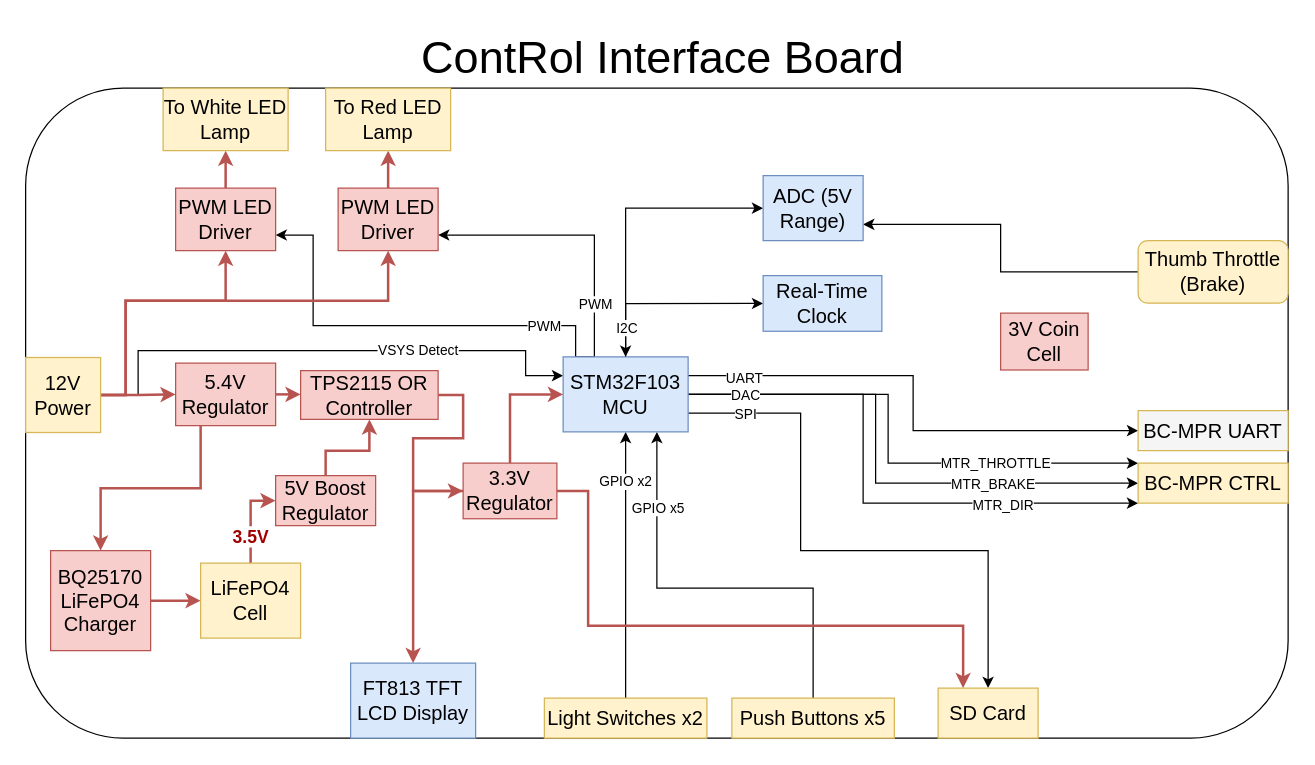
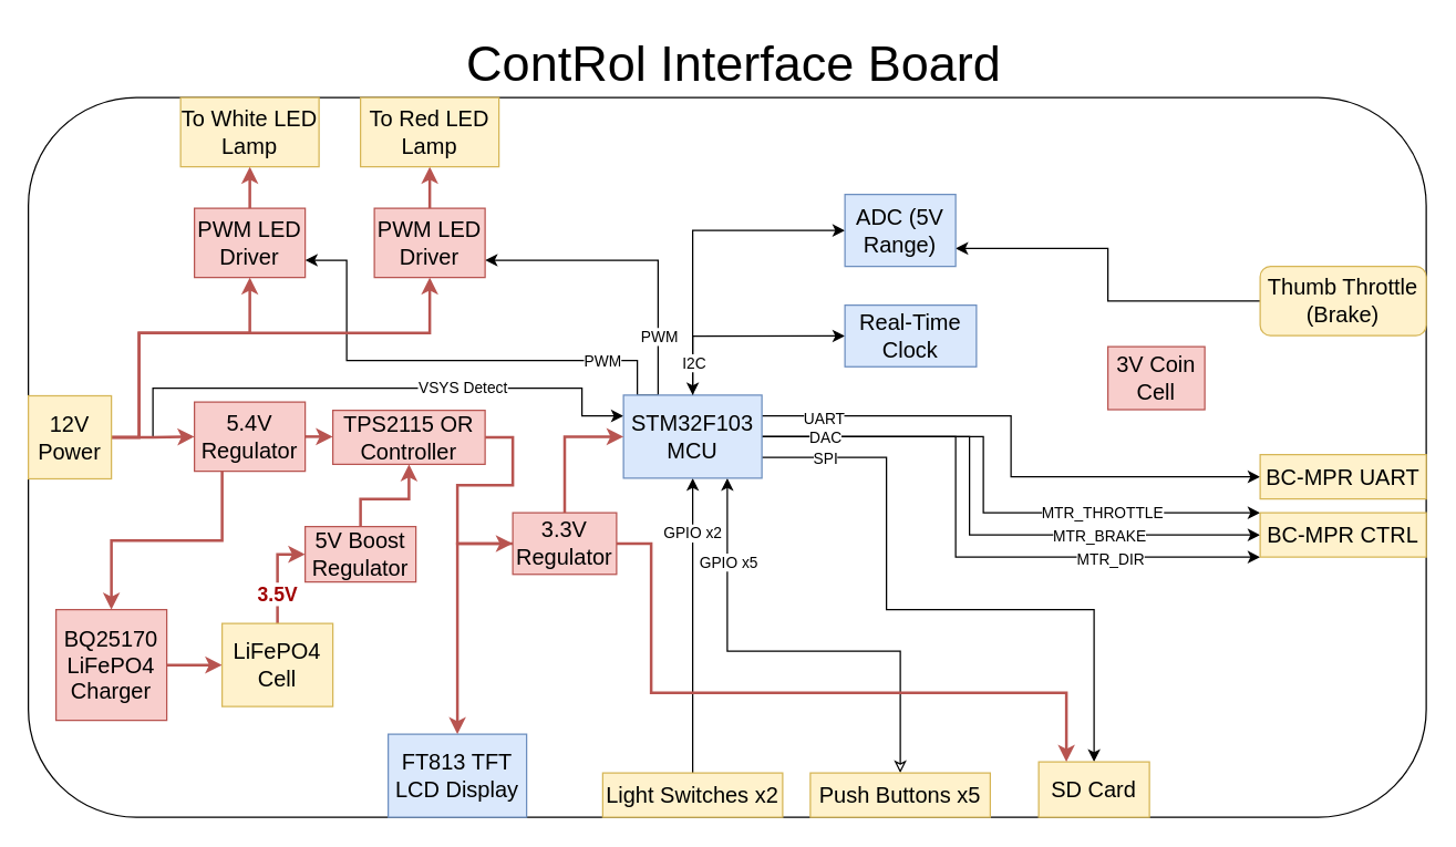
  <mxCell id="0" />
  <mxCell id="1" parent="0" />
  <mxCell id="2" value="" style="rounded=1;whiteSpace=wrap;html=1;" parent="1" vertex="1"><mxGeometry x="20" y="70" width="1010" height="520" as="geometry" /></mxCell>
  <mxCell id="3" value="ContRol Interface Board" style="text;html=1;strokeColor=none;fillColor=none;align=center;verticalAlign=middle;whiteSpace=wrap;rounded=0;fontSize=36;" parent="1" vertex="1"><mxGeometry x="310" y="20" width="440" height="50" as="geometry" /></mxCell>
  <mxCell id="4" style="edgeStyle=orthogonalEdgeStyle;rounded=0;orthogonalLoop=1;jettySize=auto;html=1;exitX=0.25;exitY=0;exitDx=0;exitDy=0;entryX=1;entryY=0.75;entryDx=0;entryDy=0;" parent="1" source="26" target="37" edge="1"><mxGeometry relative="1" as="geometry" /></mxCell>
  <mxCell id="5" value="PWM" style="edgeLabel;html=1;align=center;verticalAlign=middle;resizable=0;points=[];" parent="4" vertex="1" connectable="0"><mxGeometry x="0.645" y="3" relative="1" as="geometry"><mxPoint x="86" y="52" as="offset" /></mxGeometry></mxCell>
  <mxCell id="6" style="edgeStyle=orthogonalEdgeStyle;rounded=0;orthogonalLoop=1;jettySize=auto;html=1;exitX=0.25;exitY=0;exitDx=0;exitDy=0;entryX=1;entryY=0.75;entryDx=0;entryDy=0;" parent="1" source="26" target="35" edge="1"><mxGeometry relative="1" as="geometry"><Array as="points"><mxPoint x="460" y="285" /><mxPoint x="460" y="260" /><mxPoint x="250" y="260" /><mxPoint x="250" y="188" /></Array></mxGeometry></mxCell>
  <mxCell id="7" value="PWM" style="edgeLabel;html=1;align=center;verticalAlign=middle;resizable=0;points=[];" parent="6" vertex="1" connectable="0"><mxGeometry x="0.836" relative="1" as="geometry"><mxPoint x="186" y="73" as="offset" /></mxGeometry></mxCell>
  <mxCell id="8" style="edgeStyle=orthogonalEdgeStyle;rounded=0;orthogonalLoop=1;jettySize=auto;html=1;exitX=1;exitY=0.25;exitDx=0;exitDy=0;entryX=0;entryY=0.5;entryDx=0;entryDy=0;" parent="1" source="26" target="49" edge="1"><mxGeometry relative="1" as="geometry" /></mxCell>
  <mxCell id="9" value="UART" style="edgeLabel;html=1;align=center;verticalAlign=middle;resizable=0;points=[];" parent="8" vertex="1" connectable="0"><mxGeometry x="-0.78" y="-1" relative="1" as="geometry"><mxPoint as="offset" /></mxGeometry></mxCell>
  <mxCell id="10" style="edgeStyle=orthogonalEdgeStyle;rounded=0;orthogonalLoop=1;jettySize=auto;html=1;exitX=1;exitY=0.5;exitDx=0;exitDy=0;entryX=0;entryY=0;entryDx=0;entryDy=0;" parent="1" source="26" target="50" edge="1"><mxGeometry relative="1" as="geometry"><Array as="points"><mxPoint x="710" y="315" /><mxPoint x="710" y="370" /></Array></mxGeometry></mxCell>
  <mxCell id="11" value="MTR_THROTTLE" style="edgeLabel;html=1;align=center;verticalAlign=middle;resizable=0;points=[];" parent="10" vertex="1" connectable="0"><mxGeometry x="0.447" y="1" relative="1" as="geometry"><mxPoint as="offset" /></mxGeometry></mxCell>
  <mxCell id="12" style="edgeStyle=orthogonalEdgeStyle;rounded=0;orthogonalLoop=1;jettySize=auto;html=1;exitX=1;exitY=0.5;exitDx=0;exitDy=0;entryX=0;entryY=0.5;entryDx=0;entryDy=0;" parent="1" source="26" target="50" edge="1"><mxGeometry relative="1" as="geometry"><Array as="points"><mxPoint x="700" y="315" /><mxPoint x="700" y="386" /></Array></mxGeometry></mxCell>
  <mxCell id="13" value="MTR_BRAKE" style="edgeLabel;html=1;align=center;verticalAlign=middle;resizable=0;points=[];" parent="12" vertex="1" connectable="0"><mxGeometry x="0.429" y="-1" relative="1" as="geometry"><mxPoint x="6" y="-1" as="offset" /></mxGeometry></mxCell>
  <mxCell id="14" style="edgeStyle=orthogonalEdgeStyle;rounded=0;orthogonalLoop=1;jettySize=auto;html=1;exitX=1;exitY=0.5;exitDx=0;exitDy=0;entryX=0;entryY=1;entryDx=0;entryDy=0;" parent="1" source="26" target="50" edge="1"><mxGeometry relative="1" as="geometry"><Array as="points"><mxPoint x="690" y="315" /><mxPoint x="690" y="402" /></Array></mxGeometry></mxCell>
  <mxCell id="15" value="MTR_DIR" style="edgeLabel;html=1;align=center;verticalAlign=middle;resizable=0;points=[];" parent="14" vertex="1" connectable="0"><mxGeometry x="0.512" y="-1" relative="1" as="geometry"><mxPoint as="offset" /></mxGeometry></mxCell>
  <mxCell id="16" value="DAC" style="edgeLabel;html=1;align=center;verticalAlign=middle;resizable=0;points=[];" vertex="1" connectable="0" parent="14"><mxGeometry x="-0.8" y="2" relative="1" as="geometry"><mxPoint y="2" as="offset" /></mxGeometry></mxCell>
- <mxCell id="17" style="edgeStyle=orthogonalEdgeStyle;rounded=0;orthogonalLoop=1;jettySize=auto;html=1;exitX=0.75;exitY=1;exitDx=0;exitDy=0;entryX=0.5;entryY=0;entryDx=0;entryDy=0;startArrow=classic;startFill=1;endArrow=none;endFill=0;" parent="1" source="26" target="51" edge="1"><mxGeometry relative="1" as="geometry"><Array as="points"><mxPoint x="525" y="470" /><mxPoint x="650" y="470" /></Array></mxGeometry></mxCell>
+ <mxCell id="17" style="edgeStyle=orthogonalEdgeStyle;rounded=0;orthogonalLoop=1;jettySize=auto;html=1;exitX=0.75;exitY=1;exitDx=0;exitDy=0;entryX=0.5;entryY=0;entryDx=0;entryDy=0;startArrow=classic;startFill=1;endArrow=classic;endFill=0;" parent="1" source="26" target="51" edge="1"><mxGeometry relative="1" as="geometry"><Array as="points"><mxPoint x="525" y="470" /><mxPoint x="650" y="470" /></Array></mxGeometry></mxCell>
  <mxCell id="18" value="GPIO x5" style="edgeLabel;html=1;align=center;verticalAlign=middle;resizable=0;points=[];" parent="17" vertex="1" connectable="0"><mxGeometry x="-0.571" y="-2" relative="1" as="geometry"><mxPoint x="2" y="-13" as="offset" /></mxGeometry></mxCell>
  <mxCell id="19" style="edgeStyle=orthogonalEdgeStyle;rounded=0;orthogonalLoop=1;jettySize=auto;html=1;exitX=0.5;exitY=1;exitDx=0;exitDy=0;entryX=0.5;entryY=0;entryDx=0;entryDy=0;startArrow=classic;startFill=1;endArrow=none;endFill=0;" edge="1" parent="1" source="26" target="52"><mxGeometry relative="1" as="geometry"><Array as="points"><mxPoint x="500" y="420" /><mxPoint x="500" y="420" /></Array></mxGeometry></mxCell>
  <mxCell id="20" value="GPIO x2" style="edgeLabel;html=1;align=center;verticalAlign=middle;resizable=0;points=[];" vertex="1" connectable="0" parent="19"><mxGeometry x="-0.848" y="-1" relative="1" as="geometry"><mxPoint y="23" as="offset" /></mxGeometry></mxCell>
  <mxCell id="21" style="edgeStyle=orthogonalEdgeStyle;rounded=0;orthogonalLoop=1;jettySize=auto;html=1;exitX=0;exitY=0.25;exitDx=0;exitDy=0;entryX=1;entryY=0.5;entryDx=0;entryDy=0;endArrow=none;endFill=0;startArrow=classic;startFill=1;" edge="1" parent="1" source="26" target="33"><mxGeometry relative="1" as="geometry"><Array as="points"><mxPoint x="420" y="300" /><mxPoint x="420" y="280" /><mxPoint x="110" y="280" /><mxPoint x="110" y="316" /></Array></mxGeometry></mxCell>
  <mxCell id="22" value="VSYS Detect" style="edgeLabel;html=1;align=center;verticalAlign=middle;resizable=0;points=[];" vertex="1" connectable="0" parent="21"><mxGeometry x="-0.355" y="-1" relative="1" as="geometry"><mxPoint as="offset" /></mxGeometry></mxCell>
  <mxCell id="23" style="edgeStyle=orthogonalEdgeStyle;rounded=0;orthogonalLoop=1;jettySize=auto;html=1;exitX=0.5;exitY=0;exitDx=0;exitDy=0;entryX=0;entryY=0.5;entryDx=0;entryDy=0;" edge="1" parent="1" source="26" target="53"><mxGeometry relative="1" as="geometry" /></mxCell>
  <mxCell id="24" style="edgeStyle=orthogonalEdgeStyle;rounded=0;orthogonalLoop=1;jettySize=auto;html=1;exitX=1;exitY=0.75;exitDx=0;exitDy=0;entryX=0.5;entryY=0;entryDx=0;entryDy=0;" edge="1" parent="1" source="26" target="43"><mxGeometry relative="1" as="geometry"><Array as="points"><mxPoint x="640" y="330" /><mxPoint x="640" y="440" /><mxPoint x="790" y="440" /></Array></mxGeometry></mxCell>
  <mxCell id="25" value="SPI" style="edgeLabel;html=1;align=center;verticalAlign=middle;resizable=0;points=[];" vertex="1" connectable="0" parent="24"><mxGeometry x="-0.827" relative="1" as="geometry"><mxPoint x="5" as="offset" /></mxGeometry></mxCell>
  <mxCell id="26" value="STM32F103 MCU" style="rounded=0;whiteSpace=wrap;html=1;fillColor=#dae8fc;strokeColor=#6c8ebf;fontSize=16;" parent="1" vertex="1"><mxGeometry x="450" y="285" width="100" height="60" as="geometry" /></mxCell>
  <mxCell id="27" style="edgeStyle=orthogonalEdgeStyle;rounded=0;orthogonalLoop=1;jettySize=auto;html=1;exitX=0.25;exitY=1;exitDx=0;exitDy=0;entryX=0.5;entryY=0;entryDx=0;entryDy=0;fillColor=#f8cecc;strokeColor=#b85450;strokeWidth=2;" edge="1" parent="1" source="29" target="60"><mxGeometry relative="1" as="geometry" /></mxCell>
  <mxCell id="28" style="edgeStyle=orthogonalEdgeStyle;rounded=0;orthogonalLoop=1;jettySize=auto;html=1;exitX=1;exitY=0.5;exitDx=0;exitDy=0;entryX=0;entryY=0.5;entryDx=0;entryDy=0;fillColor=#f8cecc;strokeColor=#b85450;strokeWidth=2;" edge="1" parent="1" source="29" target="65"><mxGeometry relative="1" as="geometry" /></mxCell>
  <mxCell id="29" value="5.4V Regulator" style="rounded=0;whiteSpace=wrap;html=1;fillColor=#f8cecc;strokeColor=#b85450;fontSize=16;" parent="1" vertex="1"><mxGeometry x="140" y="290" width="80" height="50" as="geometry" /></mxCell>
  <mxCell id="30" style="edgeStyle=orthogonalEdgeStyle;rounded=0;orthogonalLoop=1;jettySize=auto;html=1;exitX=1;exitY=0.5;exitDx=0;exitDy=0;entryX=0;entryY=0.5;entryDx=0;entryDy=0;fillColor=#f8cecc;strokeColor=#b85450;strokeWidth=2;" parent="1" source="33" target="29" edge="1"><mxGeometry relative="1" as="geometry" /></mxCell>
  <mxCell id="31" style="edgeStyle=orthogonalEdgeStyle;rounded=0;orthogonalLoop=1;jettySize=auto;html=1;exitX=1;exitY=0.5;exitDx=0;exitDy=0;entryX=0.5;entryY=1;entryDx=0;entryDy=0;fillColor=#f8cecc;strokeColor=#b85450;strokeWidth=2;" parent="1" source="33" target="35" edge="1"><mxGeometry relative="1" as="geometry"><Array as="points"><mxPoint x="100" y="316" /><mxPoint x="100" y="240" /><mxPoint x="180" y="240" /></Array></mxGeometry></mxCell>
  <mxCell id="32" style="edgeStyle=orthogonalEdgeStyle;rounded=0;orthogonalLoop=1;jettySize=auto;html=1;exitX=1;exitY=0.5;exitDx=0;exitDy=0;entryX=0.5;entryY=1;entryDx=0;entryDy=0;fillColor=#f8cecc;strokeColor=#b85450;strokeWidth=2;" parent="1" source="33" target="37" edge="1"><mxGeometry relative="1" as="geometry"><Array as="points"><mxPoint x="100" y="316" /><mxPoint x="100" y="240" /><mxPoint x="310" y="240" /></Array></mxGeometry></mxCell>
  <mxCell id="33" value="12V Power" style="rounded=0;whiteSpace=wrap;html=1;fillColor=#fff2cc;strokeColor=#d6b656;fontSize=16;" parent="1" vertex="1"><mxGeometry x="20" y="285.5" width="60" height="60" as="geometry" /></mxCell>
  <mxCell id="34" style="edgeStyle=orthogonalEdgeStyle;rounded=0;orthogonalLoop=1;jettySize=auto;html=1;exitX=0.5;exitY=0;exitDx=0;exitDy=0;entryX=0.5;entryY=1;entryDx=0;entryDy=0;fillColor=#f8cecc;strokeColor=#b85450;strokeWidth=2;" parent="1" source="35" target="38" edge="1"><mxGeometry relative="1" as="geometry" /></mxCell>
  <mxCell id="35" value="PWM LED Driver" style="rounded=0;whiteSpace=wrap;html=1;fillColor=#f8cecc;strokeColor=#b85450;fontSize=16;" parent="1" vertex="1"><mxGeometry x="140" y="150" width="80" height="50" as="geometry" /></mxCell>
  <mxCell id="36" style="edgeStyle=orthogonalEdgeStyle;rounded=0;orthogonalLoop=1;jettySize=auto;html=1;exitX=0.5;exitY=0;exitDx=0;exitDy=0;entryX=0.5;entryY=1;entryDx=0;entryDy=0;strokeWidth=2;fillColor=#f8cecc;strokeColor=#b85450;" parent="1" source="37" target="39" edge="1"><mxGeometry relative="1" as="geometry" /></mxCell>
  <mxCell id="37" value="PWM LED Driver" style="rounded=0;whiteSpace=wrap;html=1;fillColor=#f8cecc;strokeColor=#b85450;fontSize=16;" parent="1" vertex="1"><mxGeometry x="270" y="150" width="80" height="50" as="geometry" /></mxCell>
  <mxCell id="38" value="To White LED Lamp" style="rounded=0;whiteSpace=wrap;html=1;fillColor=#fff2cc;strokeColor=#d6b656;fontSize=16;" parent="1" vertex="1"><mxGeometry x="130" y="70" width="100" height="50" as="geometry" /></mxCell>
  <mxCell id="39" value="To Red LED Lamp" style="rounded=0;whiteSpace=wrap;html=1;fillColor=#fff2cc;strokeColor=#d6b656;fontSize=16;" parent="1" vertex="1"><mxGeometry x="260" y="70" width="100" height="50" as="geometry" /></mxCell>
  <mxCell id="40" value="FT813 TFT LCD Display" style="rounded=0;whiteSpace=wrap;html=1;fillColor=#dae8fc;strokeColor=#6c8ebf;fontSize=16;" parent="1" vertex="1"><mxGeometry x="280" y="530" width="100" height="60" as="geometry" /></mxCell>
  <mxCell id="41" style="edgeStyle=orthogonalEdgeStyle;rounded=0;orthogonalLoop=1;jettySize=auto;html=1;exitX=0.5;exitY=0;exitDx=0;exitDy=0;entryX=0.5;entryY=1;entryDx=0;entryDy=0;fillColor=#f8cecc;strokeColor=#b85450;strokeWidth=2;" edge="1" parent="1" source="42" target="65"><mxGeometry relative="1" as="geometry"><Array as="points"><mxPoint x="260" y="360" /><mxPoint x="295" y="360" /></Array></mxGeometry></mxCell>
  <mxCell id="42" value="5V Boost Regulator" style="rounded=0;whiteSpace=wrap;html=1;fillColor=#f8cecc;strokeColor=#b85450;fontSize=16;" parent="1" vertex="1"><mxGeometry x="220" y="380" width="80" height="40" as="geometry" /></mxCell>
  <mxCell id="43" value="SD Card" style="rounded=0;whiteSpace=wrap;html=1;fillColor=#fff2cc;strokeColor=#d6b656;fontSize=16;" parent="1" vertex="1"><mxGeometry x="750" y="550" width="80" height="40" as="geometry" /></mxCell>
  <mxCell id="44" style="edgeStyle=orthogonalEdgeStyle;rounded=0;orthogonalLoop=1;jettySize=auto;html=1;exitX=0;exitY=0.5;exitDx=0;exitDy=0;entryX=1;entryY=0.75;entryDx=0;entryDy=0;" parent="1" source="45" target="48" edge="1"><mxGeometry relative="1" as="geometry" /></mxCell>
  <mxCell id="45" value="Thumb Throttle (Brake)" style="whiteSpace=wrap;html=1;fillColor=#fff2cc;strokeColor=#d6b656;fontSize=16;rounded=1;" parent="1" vertex="1"><mxGeometry x="910" y="192" width="120" height="50" as="geometry" /></mxCell>
  <mxCell id="46" style="edgeStyle=orthogonalEdgeStyle;rounded=0;orthogonalLoop=1;jettySize=auto;html=1;exitX=0;exitY=0.5;exitDx=0;exitDy=0;entryX=0.5;entryY=0;entryDx=0;entryDy=0;startArrow=classic;startFill=1;" parent="1" source="48" target="26" edge="1"><mxGeometry relative="1" as="geometry" /></mxCell>
  <mxCell id="47" value="I2C" style="edgeLabel;html=1;align=center;verticalAlign=middle;resizable=0;points=[];" parent="46" vertex="1" connectable="0"><mxGeometry x="0.597" relative="1" as="geometry"><mxPoint y="22" as="offset" /></mxGeometry></mxCell>
  <mxCell id="48" value="ADC (5V Range)" style="rounded=0;whiteSpace=wrap;html=1;fillColor=#dae8fc;strokeColor=#6c8ebf;fontSize=16;" parent="1" vertex="1"><mxGeometry x="610" y="140" width="80" height="52" as="geometry" /></mxCell>
- <mxCell id="49" value="BC-MPR UART" style="rounded=0;whiteSpace=wrap;html=1;fillColor=#f5f5f5;strokeColor=#d6b656;fontSize=16;" parent="1" vertex="1"><mxGeometry x="910" y="328" width="120" height="32" as="geometry" /></mxCell>
+ <mxCell id="49" value="BC-MPR UART" style="rounded=0;whiteSpace=wrap;html=1;fillColor=#fff2cc;strokeColor=#d6b656;fontSize=16;" parent="1" vertex="1"><mxGeometry x="910" y="328" width="120" height="32" as="geometry" /></mxCell>
  <mxCell id="50" value="BC-MPR CTRL" style="rounded=0;whiteSpace=wrap;html=1;fillColor=#fff2cc;strokeColor=#d6b656;fontSize=16;" parent="1" vertex="1"><mxGeometry x="910" y="370" width="120" height="32" as="geometry" /></mxCell>
  <mxCell id="51" value="Push Buttons x5" style="rounded=0;whiteSpace=wrap;html=1;fillColor=#fff2cc;strokeColor=#d6b656;fontSize=16;" parent="1" vertex="1"><mxGeometry x="585" y="558" width="130" height="32" as="geometry" /></mxCell>
  <mxCell id="52" value="Light Switches x2" style="rounded=0;whiteSpace=wrap;html=1;fillColor=#fff2cc;strokeColor=#d6b656;fontSize=16;" vertex="1" parent="1"><mxGeometry x="435" y="558" width="130" height="32" as="geometry" /></mxCell>
  <mxCell id="53" value="Real-Time Clock" style="rounded=0;whiteSpace=wrap;html=1;fillColor=#dae8fc;strokeColor=#6c8ebf;fontSize=16;" vertex="1" parent="1"><mxGeometry x="610" y="220" width="95" height="44.5" as="geometry" /></mxCell>
  <mxCell id="54" value="3V Coin Cell" style="rounded=0;whiteSpace=wrap;html=1;fillColor=#f8cecc;strokeColor=#b85450;fontSize=16;" vertex="1" parent="1"><mxGeometry x="800" y="250" width="70" height="45.5" as="geometry" /></mxCell>
  <mxCell id="55" style="edgeStyle=orthogonalEdgeStyle;rounded=0;orthogonalLoop=1;jettySize=auto;html=1;exitX=0;exitY=0.5;exitDx=0;exitDy=0;entryX=0.5;entryY=0;entryDx=0;entryDy=0;fillColor=#f8cecc;strokeColor=#b85450;strokeWidth=2;" edge="1" parent="1" source="58" target="40"><mxGeometry relative="1" as="geometry" /></mxCell>
  <mxCell id="56" style="edgeStyle=orthogonalEdgeStyle;rounded=0;orthogonalLoop=1;jettySize=auto;html=1;exitX=0.5;exitY=0;exitDx=0;exitDy=0;entryX=0;entryY=0.5;entryDx=0;entryDy=0;fillColor=#f8cecc;strokeColor=#b85450;strokeWidth=2;" edge="1" parent="1" source="58" target="26"><mxGeometry relative="1" as="geometry" /></mxCell>
  <mxCell id="57" style="edgeStyle=orthogonalEdgeStyle;rounded=0;orthogonalLoop=1;jettySize=auto;html=1;exitX=1;exitY=0.5;exitDx=0;exitDy=0;entryX=0.25;entryY=0;entryDx=0;entryDy=0;fillColor=#f8cecc;strokeColor=#b85450;strokeWidth=2;" edge="1" parent="1" source="58" target="43"><mxGeometry relative="1" as="geometry"><Array as="points"><mxPoint x="470" y="392" /><mxPoint x="470" y="500" /><mxPoint x="770" y="500" /></Array></mxGeometry></mxCell>
  <mxCell id="58" value="3.3V Regulator" style="rounded=0;whiteSpace=wrap;html=1;fillColor=#f8cecc;strokeColor=#b85450;fontSize=16;" vertex="1" parent="1"><mxGeometry x="370" y="370" width="75" height="44.5" as="geometry" /></mxCell>
  <mxCell id="59" style="edgeStyle=orthogonalEdgeStyle;rounded=0;orthogonalLoop=1;jettySize=auto;html=1;exitX=1;exitY=0.5;exitDx=0;exitDy=0;entryX=0;entryY=0.5;entryDx=0;entryDy=0;fillColor=#f8cecc;strokeColor=#b85450;strokeWidth=2;" edge="1" parent="1" source="60" target="63"><mxGeometry relative="1" as="geometry" /></mxCell>
  <mxCell id="60" value="BQ25170&lt;br&gt;LiFePO4 Charger" style="rounded=0;whiteSpace=wrap;html=1;fillColor=#f8cecc;strokeColor=#b85450;fontSize=16;" vertex="1" parent="1"><mxGeometry x="40" y="440" width="80" height="80" as="geometry" /></mxCell>
  <mxCell id="61" style="edgeStyle=orthogonalEdgeStyle;rounded=0;orthogonalLoop=1;jettySize=auto;html=1;exitX=0.5;exitY=0;exitDx=0;exitDy=0;entryX=0;entryY=0.5;entryDx=0;entryDy=0;fillColor=#f8cecc;strokeColor=#b85450;strokeWidth=2;" edge="1" parent="1" source="63" target="42"><mxGeometry relative="1" as="geometry" /></mxCell>
  <mxCell id="62" value="3.5V" style="edgeLabel;html=1;align=center;verticalAlign=middle;resizable=0;points=[];fontSize=14;fontStyle=1;fontColor=#A10000;" vertex="1" connectable="0" parent="61"><mxGeometry x="-0.381" y="1" relative="1" as="geometry"><mxPoint as="offset" /></mxGeometry></mxCell>
  <mxCell id="63" value="LiFePO4 Cell" style="rounded=0;whiteSpace=wrap;html=1;fillColor=#fff2cc;strokeColor=#d6b656;fontSize=16;" vertex="1" parent="1"><mxGeometry x="160" y="450" width="80" height="60" as="geometry" /></mxCell>
  <mxCell id="64" style="edgeStyle=orthogonalEdgeStyle;rounded=0;orthogonalLoop=1;jettySize=auto;html=1;exitX=1;exitY=0.5;exitDx=0;exitDy=0;entryX=0;entryY=0.5;entryDx=0;entryDy=0;fillColor=#f8cecc;strokeColor=#b85450;strokeWidth=2;" edge="1" parent="1" source="65" target="58"><mxGeometry relative="1" as="geometry"><Array as="points"><mxPoint x="370" y="315" /><mxPoint x="370" y="350" /><mxPoint x="330" y="350" /><mxPoint x="330" y="392" /></Array></mxGeometry></mxCell>
  <mxCell id="65" value="TPS2115 OR Controller" style="rounded=0;whiteSpace=wrap;html=1;fillColor=#f8cecc;strokeColor=#b85450;fontSize=16;" vertex="1" parent="1"><mxGeometry x="240" y="296" width="110" height="39" as="geometry" /></mxCell>
